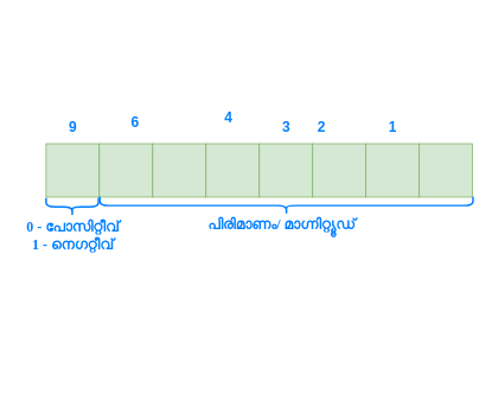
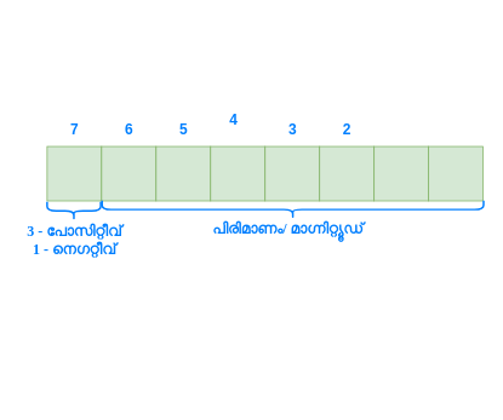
  <mxCell id="0" />
  <mxCell id="1" parent="0" />
  <mxCell id="2" value="" style="whiteSpace=wrap;html=1;aspect=fixed;fillColor=#d5e8d4;strokeColor=#82b366;" vertex="1" parent="1"><mxGeometry x="51" y="161" width="60" height="60" as="geometry" /></mxCell>
  <mxCell id="3" value="" style="whiteSpace=wrap;html=1;aspect=fixed;fillColor=#d5e8d4;strokeColor=#82b366;" vertex="1" parent="1"><mxGeometry x="111" y="161" width="60" height="60" as="geometry" /></mxCell>
  <mxCell id="4" value="" style="whiteSpace=wrap;html=1;aspect=fixed;fillColor=#d5e8d4;strokeColor=#82b366;" vertex="1" parent="1"><mxGeometry x="171" y="161" width="60" height="60" as="geometry" /></mxCell>
  <mxCell id="5" value="" style="whiteSpace=wrap;html=1;aspect=fixed;fillColor=#d5e8d4;strokeColor=#82b366;" vertex="1" parent="1"><mxGeometry x="231" y="161" width="60" height="60" as="geometry" /></mxCell>
  <mxCell id="6" value="" style="whiteSpace=wrap;html=1;aspect=fixed;fillColor=#d5e8d4;strokeColor=#82b366;" vertex="1" parent="1"><mxGeometry x="291" y="161" width="60" height="60" as="geometry" /></mxCell>
  <mxCell id="7" value="" style="whiteSpace=wrap;html=1;aspect=fixed;fillColor=#d5e8d4;strokeColor=#82b366;" vertex="1" parent="1"><mxGeometry x="351" y="161" width="60" height="60" as="geometry" /></mxCell>
  <mxCell id="8" value="" style="whiteSpace=wrap;html=1;aspect=fixed;fillColor=#d5e8d4;strokeColor=#82b366;" vertex="1" parent="1"><mxGeometry x="411" y="161" width="60" height="60" as="geometry" /></mxCell>
  <mxCell id="9" value="" style="whiteSpace=wrap;html=1;aspect=fixed;fillColor=#d5e8d4;strokeColor=#82b366;" vertex="1" parent="1"><mxGeometry x="471" y="161" width="60" height="60" as="geometry" /></mxCell>
- <mxCell id="10" value="&lt;font color=&quot;#007fff&quot; style=&quot;font-size: 16px&quot;&gt;&lt;b&gt;9&lt;/b&gt;&lt;/font&gt;" style="text;html=1;align=center;verticalAlign=middle;resizable=0;points=[];autosize=1;strokeColor=none;fillColor=none;" vertex="1" parent="1"><mxGeometry x="71" y="132" width="20" height="20" as="geometry" /></mxCell>
- <mxCell id="11" value="&lt;font color=&quot;#007fff&quot;&gt;&lt;span style=&quot;font-size: 16px&quot;&gt;&lt;b&gt;6&lt;/b&gt;&lt;/span&gt;&lt;/font&gt;" style="text;html=1;align=center;verticalAlign=middle;resizable=0;points=[];autosize=1;strokeColor=none;fillColor=none;" vertex="1" parent="1"><mxGeometry x="141" y="127" width="20" height="20" as="geometry" /></mxCell>
+ <mxCell id="10" value="&lt;font color=&quot;#007fff&quot; style=&quot;font-size: 16px&quot;&gt;&lt;b&gt;7&lt;/b&gt;&lt;/font&gt;" style="text;html=1;align=center;verticalAlign=middle;resizable=0;points=[];autosize=1;strokeColor=none;fillColor=none;" vertex="1" parent="1"><mxGeometry x="71" y="132" width="20" height="20" as="geometry" /></mxCell>
+ <mxCell id="11" value="&lt;font color=&quot;#007fff&quot;&gt;&lt;span style=&quot;font-size: 16px&quot;&gt;&lt;b&gt;6&lt;/b&gt;&lt;/span&gt;&lt;/font&gt;" style="text;html=1;align=center;verticalAlign=middle;resizable=0;points=[];autosize=1;strokeColor=none;fillColor=none;" vertex="1" parent="1"><mxGeometry x="131" y="132" width="20" height="20" as="geometry" /></mxCell>
+ <mxCell id="12" value="&lt;font color=&quot;#007fff&quot; style=&quot;font-size: 16px&quot;&gt;&lt;b&gt;5&lt;/b&gt;&lt;/font&gt;" style="text;html=1;align=center;verticalAlign=middle;resizable=0;points=[];autosize=1;strokeColor=none;fillColor=none;" vertex="1" parent="1"><mxGeometry x="191" y="132" width="20" height="20" as="geometry" /></mxCell>
  <mxCell id="13" value="&lt;b&gt;&lt;font color=&quot;#007fff&quot; style=&quot;font-size: 16px&quot;&gt;4&lt;/font&gt;&lt;/b&gt;" style="text;html=1;align=center;verticalAlign=middle;resizable=0;points=[];autosize=1;strokeColor=none;fillColor=none;" vertex="1" parent="1"><mxGeometry x="246" y="122" width="20" height="20" as="geometry" /></mxCell>
  <mxCell id="14" value="&lt;font style=&quot;font-size: 16px&quot; color=&quot;#007fff&quot;&gt;&lt;b&gt;3&lt;/b&gt;&lt;/font&gt;" style="text;html=1;align=center;verticalAlign=middle;resizable=0;points=[];autosize=1;strokeColor=none;fillColor=none;" vertex="1" parent="1"><mxGeometry x="311" y="132" width="20" height="20" as="geometry" /></mxCell>
- <mxCell id="15" value="&lt;b&gt;&lt;font style=&quot;font-size: 16px&quot; color=&quot;#007fff&quot;&gt;2&lt;/font&gt;&lt;/b&gt;" style="text;html=1;align=center;verticalAlign=middle;resizable=0;points=[];autosize=1;strokeColor=none;fillColor=none;" vertex="1" parent="1"><mxGeometry x="351" y="132" width="20" height="20" as="geometry" /></mxCell>
- <mxCell id="16" value="&lt;b&gt;&lt;font style=&quot;font-size: 16px&quot; color=&quot;#007fff&quot;&gt;1&lt;/font&gt;&lt;/b&gt;" style="text;html=1;align=center;verticalAlign=middle;resizable=0;points=[];autosize=1;strokeColor=none;fillColor=none;" vertex="1" parent="1"><mxGeometry x="431" y="132" width="20" height="20" as="geometry" /></mxCell>
+ <mxCell id="15" value="&lt;b&gt;&lt;font style=&quot;font-size: 16px&quot; color=&quot;#007fff&quot;&gt;2&lt;/font&gt;&lt;/b&gt;" style="text;html=1;align=center;verticalAlign=middle;resizable=0;points=[];autosize=1;strokeColor=none;fillColor=none;" vertex="1" parent="1"><mxGeometry x="371" y="132" width="20" height="20" as="geometry" /></mxCell>
  <mxCell id="17" value="" style="shape=curlyBracket;whiteSpace=wrap;html=1;rounded=1;fontSize=16;fontColor=#007FFF;rotation=-90;size=0.5;strokeColor=#007FFF;strokeWidth=2;" vertex="1" parent="1"><mxGeometry x="70.5" y="202.5" width="20" height="59" as="geometry" /></mxCell>
- <mxCell id="18" value="&lt;font face=&quot;Gayathri&quot; data-font-src=&quot;https://fonts.googleapis.com/css?family=Gayathri&quot;&gt;&lt;b&gt;0 - പോസിറ്റീവ്&lt;br&gt;1 - നെഗറ്റീവ്&lt;/b&gt;&lt;br&gt;&lt;/font&gt;" style="text;html=1;align=center;verticalAlign=middle;resizable=0;points=[];autosize=1;strokeColor=none;fillColor=none;fontSize=16;fontColor=#007FFF;" vertex="1" parent="1"><mxGeometry x="20.5" y="239" width="120" height="50" as="geometry" /></mxCell>
+ <mxCell id="18" value="&lt;font face=&quot;Gayathri&quot; data-font-src=&quot;https://fonts.googleapis.com/css?family=Gayathri&quot;&gt;&lt;b&gt;3 - പോസിറ്റീവ്&lt;br&gt;1 - നെഗറ്റീവ്&lt;/b&gt;&lt;br&gt;&lt;/font&gt;" style="text;html=1;align=center;verticalAlign=middle;resizable=0;points=[];autosize=1;strokeColor=none;fillColor=none;fontSize=16;fontColor=#007FFF;" vertex="1" parent="1"><mxGeometry x="20.5" y="239" width="120" height="50" as="geometry" /></mxCell>
  <mxCell id="19" value="" style="shape=curlyBracket;whiteSpace=wrap;html=1;rounded=1;fontSize=16;fontColor=#007FFF;rotation=-90;size=0.5;strokeColor=#007FFF;strokeWidth=2;" vertex="1" parent="1"><mxGeometry x="311.5" y="20.5" width="20" height="420" as="geometry" /></mxCell>
  <mxCell id="20" value="&lt;font face=&quot;Gayathri&quot;&gt;&lt;b&gt;പിരിമാണം/ മാഗ്നിറ്റ്യൂഡ്&lt;/b&gt;&lt;/font&gt;" style="text;html=1;align=center;verticalAlign=middle;resizable=0;points=[];autosize=1;strokeColor=none;fillColor=none;fontSize=16;fontColor=#007FFF;" vertex="1" parent="1"><mxGeometry x="231" y="236.5" width="170" height="30" as="geometry" /></mxCell>
